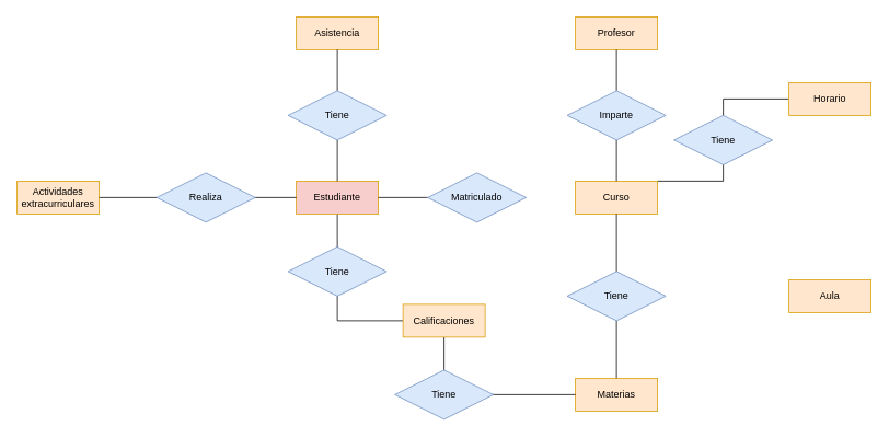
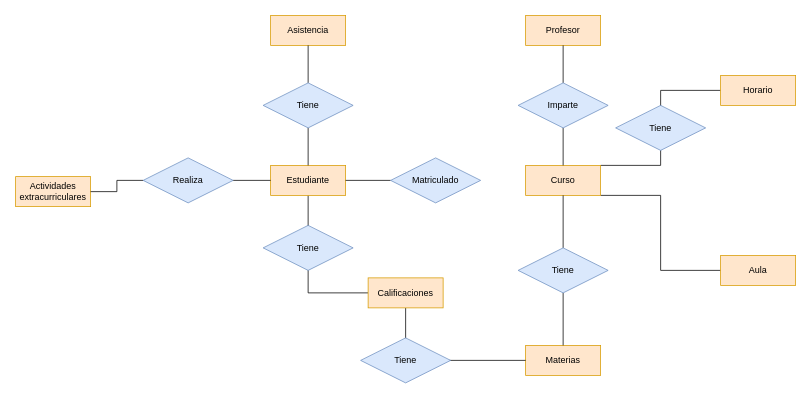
  <mxCell id="0" />
  <mxCell id="1" parent="0" />
  <mxCell id="2" style="edgeStyle=orthogonalEdgeStyle;rounded=0;orthogonalLoop=1;jettySize=auto;html=1;exitX=1;exitY=0;exitDx=0;exitDy=0;entryX=0;entryY=0.5;entryDx=0;entryDy=0;endArrow=none;endFill=0;" edge="1" parent="1" source="4" target="13"><mxGeometry relative="1" as="geometry"><Array as="points"><mxPoint x="880" y="220" /><mxPoint x="880" y="120" /></Array></mxGeometry></mxCell>
+ <mxCell id="3" style="edgeStyle=orthogonalEdgeStyle;rounded=0;orthogonalLoop=1;jettySize=auto;html=1;exitX=1;exitY=1;exitDx=0;exitDy=0;endArrow=none;endFill=0;entryX=0;entryY=0.5;entryDx=0;entryDy=0;" edge="1" parent="1" source="4" target="14"><mxGeometry relative="1" as="geometry"><mxPoint x="940" y="380" as="targetPoint" /><Array as="points"><mxPoint x="880" y="260" /><mxPoint x="880" y="360" /></Array></mxGeometry></mxCell>
  <mxCell id="4" value="Curso" style="whiteSpace=wrap;html=1;align=center;fillColor=#ffe6cc;strokeColor=#d79b00;" vertex="1" parent="1"><mxGeometry x="700" y="220" width="100" height="40" as="geometry" /></mxCell>
  <mxCell id="5" style="edgeStyle=orthogonalEdgeStyle;rounded=0;orthogonalLoop=1;jettySize=auto;html=1;entryX=0;entryY=0.5;entryDx=0;entryDy=0;endArrow=none;endFill=0;" edge="1" parent="1" source="6" target="12"><mxGeometry relative="1" as="geometry"><Array as="points"><mxPoint x="410" y="390" /></Array></mxGeometry></mxCell>
- <mxCell id="6" value="Estudiante" style="whiteSpace=wrap;html=1;align=center;fillColor=#f8cecc;strokeColor=#d79b00;" vertex="1" parent="1"><mxGeometry x="360" y="220" width="100" height="40" as="geometry" /></mxCell>
+ <mxCell id="6" value="Estudiante" style="whiteSpace=wrap;html=1;align=center;fillColor=#ffe6cc;strokeColor=#d79b00;" vertex="1" parent="1"><mxGeometry x="360" y="220" width="100" height="40" as="geometry" /></mxCell>
  <mxCell id="7" value="Profesor" style="whiteSpace=wrap;html=1;align=center;fillColor=#ffe6cc;strokeColor=#d79b00;" vertex="1" parent="1"><mxGeometry x="700" y="20" width="100" height="40" as="geometry" /></mxCell>
  <mxCell id="8" value="Asistencia" style="whiteSpace=wrap;html=1;align=center;fillColor=#ffe6cc;strokeColor=#d79b00;" vertex="1" parent="1"><mxGeometry x="360" y="20" width="100" height="40" as="geometry" /></mxCell>
- <mxCell id="9" value="Actividades extracurriculares" style="whiteSpace=wrap;html=1;align=center;fillColor=#ffe6cc;strokeColor=#d79b00;" vertex="1" parent="1"><mxGeometry x="20" y="220" width="100" height="40" as="geometry" /></mxCell>
+ <mxCell id="9" value="Actividades extracurriculares" style="whiteSpace=wrap;html=1;align=center;fillColor=#ffe6cc;strokeColor=#d79b00;" vertex="1" parent="1"><mxGeometry x="20" y="235" width="100" height="40" as="geometry" /></mxCell>
  <mxCell id="10" value="Materias" style="whiteSpace=wrap;html=1;align=center;fillColor=#ffe6cc;strokeColor=#d79b00;" vertex="1" parent="1"><mxGeometry x="700" y="460" width="100" height="40" as="geometry" /></mxCell>
  <mxCell id="11" style="edgeStyle=orthogonalEdgeStyle;rounded=0;orthogonalLoop=1;jettySize=auto;html=1;entryX=0;entryY=0.5;entryDx=0;entryDy=0;endArrow=none;endFill=0;" edge="1" parent="1" source="12" target="10"><mxGeometry relative="1" as="geometry"><Array as="points"><mxPoint x="540" y="480" /></Array></mxGeometry></mxCell>
  <mxCell id="12" value="Calificaciones" style="whiteSpace=wrap;html=1;align=center;fillColor=#ffe6cc;strokeColor=#d79b00;" vertex="1" parent="1"><mxGeometry x="490" y="370" width="100" height="40" as="geometry" /></mxCell>
  <mxCell id="13" value="Horario" style="whiteSpace=wrap;html=1;align=center;fillColor=#ffe6cc;strokeColor=#d79b00;" vertex="1" parent="1"><mxGeometry x="960" y="100" width="100" height="40" as="geometry" /></mxCell>
  <mxCell id="14" value="Aula" style="whiteSpace=wrap;html=1;align=center;fillColor=#ffe6cc;strokeColor=#d79b00;" vertex="1" parent="1"><mxGeometry x="960" y="340" width="100" height="40" as="geometry" /></mxCell>
  <mxCell id="15" style="edgeStyle=orthogonalEdgeStyle;rounded=0;orthogonalLoop=1;jettySize=auto;html=1;entryX=1;entryY=0.5;entryDx=0;entryDy=0;endArrow=none;endFill=0;" edge="1" parent="1" source="16" target="6"><mxGeometry relative="1" as="geometry" /></mxCell>
  <mxCell id="16" value="Matriculado" style="shape=rhombus;perimeter=rhombusPerimeter;whiteSpace=wrap;html=1;align=center;fillColor=#dae8fc;strokeColor=#6c8ebf;" vertex="1" parent="1"><mxGeometry x="520" y="210" width="120" height="60" as="geometry" /></mxCell>
  <mxCell id="17" style="edgeStyle=orthogonalEdgeStyle;rounded=0;orthogonalLoop=1;jettySize=auto;html=1;entryX=0;entryY=0.5;entryDx=0;entryDy=0;endArrow=none;endFill=0;" edge="1" parent="1" source="19" target="6"><mxGeometry relative="1" as="geometry" /></mxCell>
  <mxCell id="18" style="edgeStyle=orthogonalEdgeStyle;rounded=0;orthogonalLoop=1;jettySize=auto;html=1;exitX=0;exitY=0.5;exitDx=0;exitDy=0;entryX=1;entryY=0.5;entryDx=0;entryDy=0;endArrow=none;endFill=0;" edge="1" parent="1" source="19" target="9"><mxGeometry relative="1" as="geometry" /></mxCell>
  <mxCell id="19" value="Realiza" style="shape=rhombus;perimeter=rhombusPerimeter;whiteSpace=wrap;html=1;align=center;fillColor=#dae8fc;strokeColor=#6c8ebf;" vertex="1" parent="1"><mxGeometry x="190" y="210" width="120" height="60" as="geometry" /></mxCell>
  <mxCell id="20" style="edgeStyle=orthogonalEdgeStyle;rounded=0;orthogonalLoop=1;jettySize=auto;html=1;entryX=0.5;entryY=1;entryDx=0;entryDy=0;endArrow=none;endFill=0;" edge="1" parent="1" source="22" target="8"><mxGeometry relative="1" as="geometry" /></mxCell>
  <mxCell id="21" style="edgeStyle=orthogonalEdgeStyle;rounded=0;orthogonalLoop=1;jettySize=auto;html=1;exitX=0.5;exitY=1;exitDx=0;exitDy=0;endArrow=none;endFill=0;" edge="1" parent="1" source="22" target="6"><mxGeometry relative="1" as="geometry" /></mxCell>
  <mxCell id="22" value="Tiene" style="shape=rhombus;perimeter=rhombusPerimeter;whiteSpace=wrap;html=1;align=center;fillColor=#dae8fc;strokeColor=#6c8ebf;" vertex="1" parent="1"><mxGeometry x="350" y="110" width="120" height="60" as="geometry" /></mxCell>
  <mxCell id="23" style="edgeStyle=orthogonalEdgeStyle;rounded=0;orthogonalLoop=1;jettySize=auto;html=1;entryX=0.5;entryY=1;entryDx=0;entryDy=0;endArrow=none;endFill=0;" edge="1" parent="1" source="25" target="4"><mxGeometry relative="1" as="geometry" /></mxCell>
  <mxCell id="24" style="edgeStyle=orthogonalEdgeStyle;rounded=0;orthogonalLoop=1;jettySize=auto;html=1;entryX=0.5;entryY=0;entryDx=0;entryDy=0;endArrow=none;endFill=0;" edge="1" parent="1" source="25" target="10"><mxGeometry relative="1" as="geometry" /></mxCell>
  <mxCell id="25" value="Tiene" style="shape=rhombus;perimeter=rhombusPerimeter;whiteSpace=wrap;html=1;align=center;fillColor=#dae8fc;strokeColor=#6c8ebf;" vertex="1" parent="1"><mxGeometry x="690" y="330" width="120" height="60" as="geometry" /></mxCell>
  <mxCell id="26" style="edgeStyle=orthogonalEdgeStyle;rounded=0;orthogonalLoop=1;jettySize=auto;html=1;exitX=0.5;exitY=0;exitDx=0;exitDy=0;entryX=0.5;entryY=1;entryDx=0;entryDy=0;endArrow=none;endFill=0;" edge="1" parent="1" source="28" target="7"><mxGeometry relative="1" as="geometry" /></mxCell>
  <mxCell id="27" value="" style="edgeStyle=orthogonalEdgeStyle;rounded=0;orthogonalLoop=1;jettySize=auto;html=1;endArrow=none;endFill=0;" edge="1" parent="1" source="28" target="4"><mxGeometry relative="1" as="geometry" /></mxCell>
  <mxCell id="28" value="Imparte" style="shape=rhombus;perimeter=rhombusPerimeter;whiteSpace=wrap;html=1;align=center;fillColor=#dae8fc;strokeColor=#6c8ebf;" vertex="1" parent="1"><mxGeometry x="690" y="110" width="120" height="60" as="geometry" /></mxCell>
  <mxCell id="29" value="Tiene" style="shape=rhombus;perimeter=rhombusPerimeter;whiteSpace=wrap;html=1;align=center;fillColor=#dae8fc;strokeColor=#6c8ebf;" vertex="1" parent="1"><mxGeometry x="820" y="140" width="120" height="60" as="geometry" /></mxCell>
  <mxCell id="30" value="Tiene" style="shape=rhombus;perimeter=rhombusPerimeter;whiteSpace=wrap;html=1;align=center;fillColor=#dae8fc;strokeColor=#6c8ebf;" vertex="1" parent="1"><mxGeometry x="350" y="300" width="120" height="60" as="geometry" /></mxCell>
  <mxCell id="31" value="Tiene" style="shape=rhombus;perimeter=rhombusPerimeter;whiteSpace=wrap;html=1;align=center;fillColor=#dae8fc;strokeColor=#6c8ebf;" vertex="1" parent="1"><mxGeometry x="480" y="450" width="120" height="60" as="geometry" /></mxCell>
